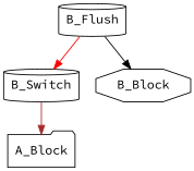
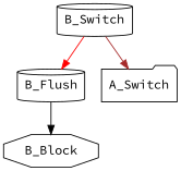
  digraph {
    fontname="Source Code Pro"
    node [cpu=1 fontname="Source Code Pro" pattern=B shape=cylinder]
    edge [fontname="Source Code Pro" type=defdst]
    B_Switch [patentry=true toffs=0 type=switch]
    n2 [label=B_Flush par="0x0000140000000055" toffs=500 type=tmsg]
-   A_Block [shape=folder pattern=""]
+   A_Block [shape=folder label=A_Switch pattern=""]
    B_Block [patexit=true qhi=1 shape=octagon tperiod=5000 type=block]
-   n2 -> B_Switch [color=red]
+   B_Switch -> n2 [color=red]
    B_Switch -> A_Block [color=brown type=target]
    n2 -> B_Block [color=black]
  }
